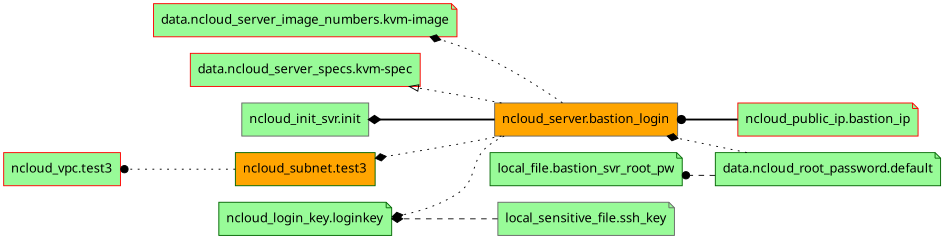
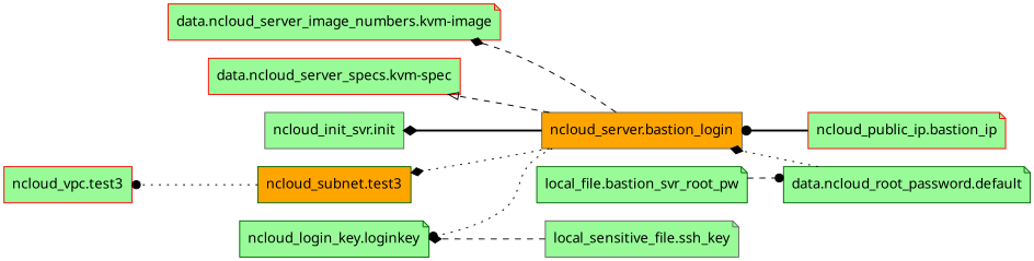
  digraph {
    rankdir=RL
    node [color=darkgreen fillcolor=palegreen fontname="sans-serif" shape=note style=filled]
    edge [arrowhead=diamond style=dotted]
    n1 [label="data.ncloud_root_password.default"]
    n2 [color=gray40 fillcolor=orange label="ncloud_server.bastion_login" shape=box]
    n3 [color=red label="data.ncloud_server_image_numbers.kvm-image"]
    n4 [color=red label="data.ncloud_server_specs.kvm-spec" shape=box]
    n5 [label="ncloud_login_key.loginkey"]
    n6 [color=gray40 label="ncloud_init_svr.init" shape=box]
    n7 [fillcolor=orange label="ncloud_subnet.test3" shape=box]
    n8 [label="local_file.bastion_svr_root_pw"]
    n9 [color=gray40 label="local_sensitive_file.ssh_key"]
    n10 [color=red label="ncloud_public_ip.bastion_ip"]
    n11 [color=red label="ncloud_vpc.test3" shape=box]
    n1 -> n2
-   n2 -> n3
-   n2 -> n4 [arrowhead=onormal]
-   n2 -> n5
+   n2 -> n3 [style=dashed]
+   n2 -> n4 [arrowhead=onormal style=dashed]
+   n2 -> n5 [arrowhead=dot]
    n2 -> n6 [style=bold]
    n2 -> n7
    n7 -> n11 [arrowhead=dot]
-   n1 -> n8 [arrowhead=dot style=dashed]
+   n8 -> n1 [arrowhead=dot style=dashed]
    n9 -> n5 [style=dashed]
    n10 -> n2 [arrowhead=dot style=bold]
  }
